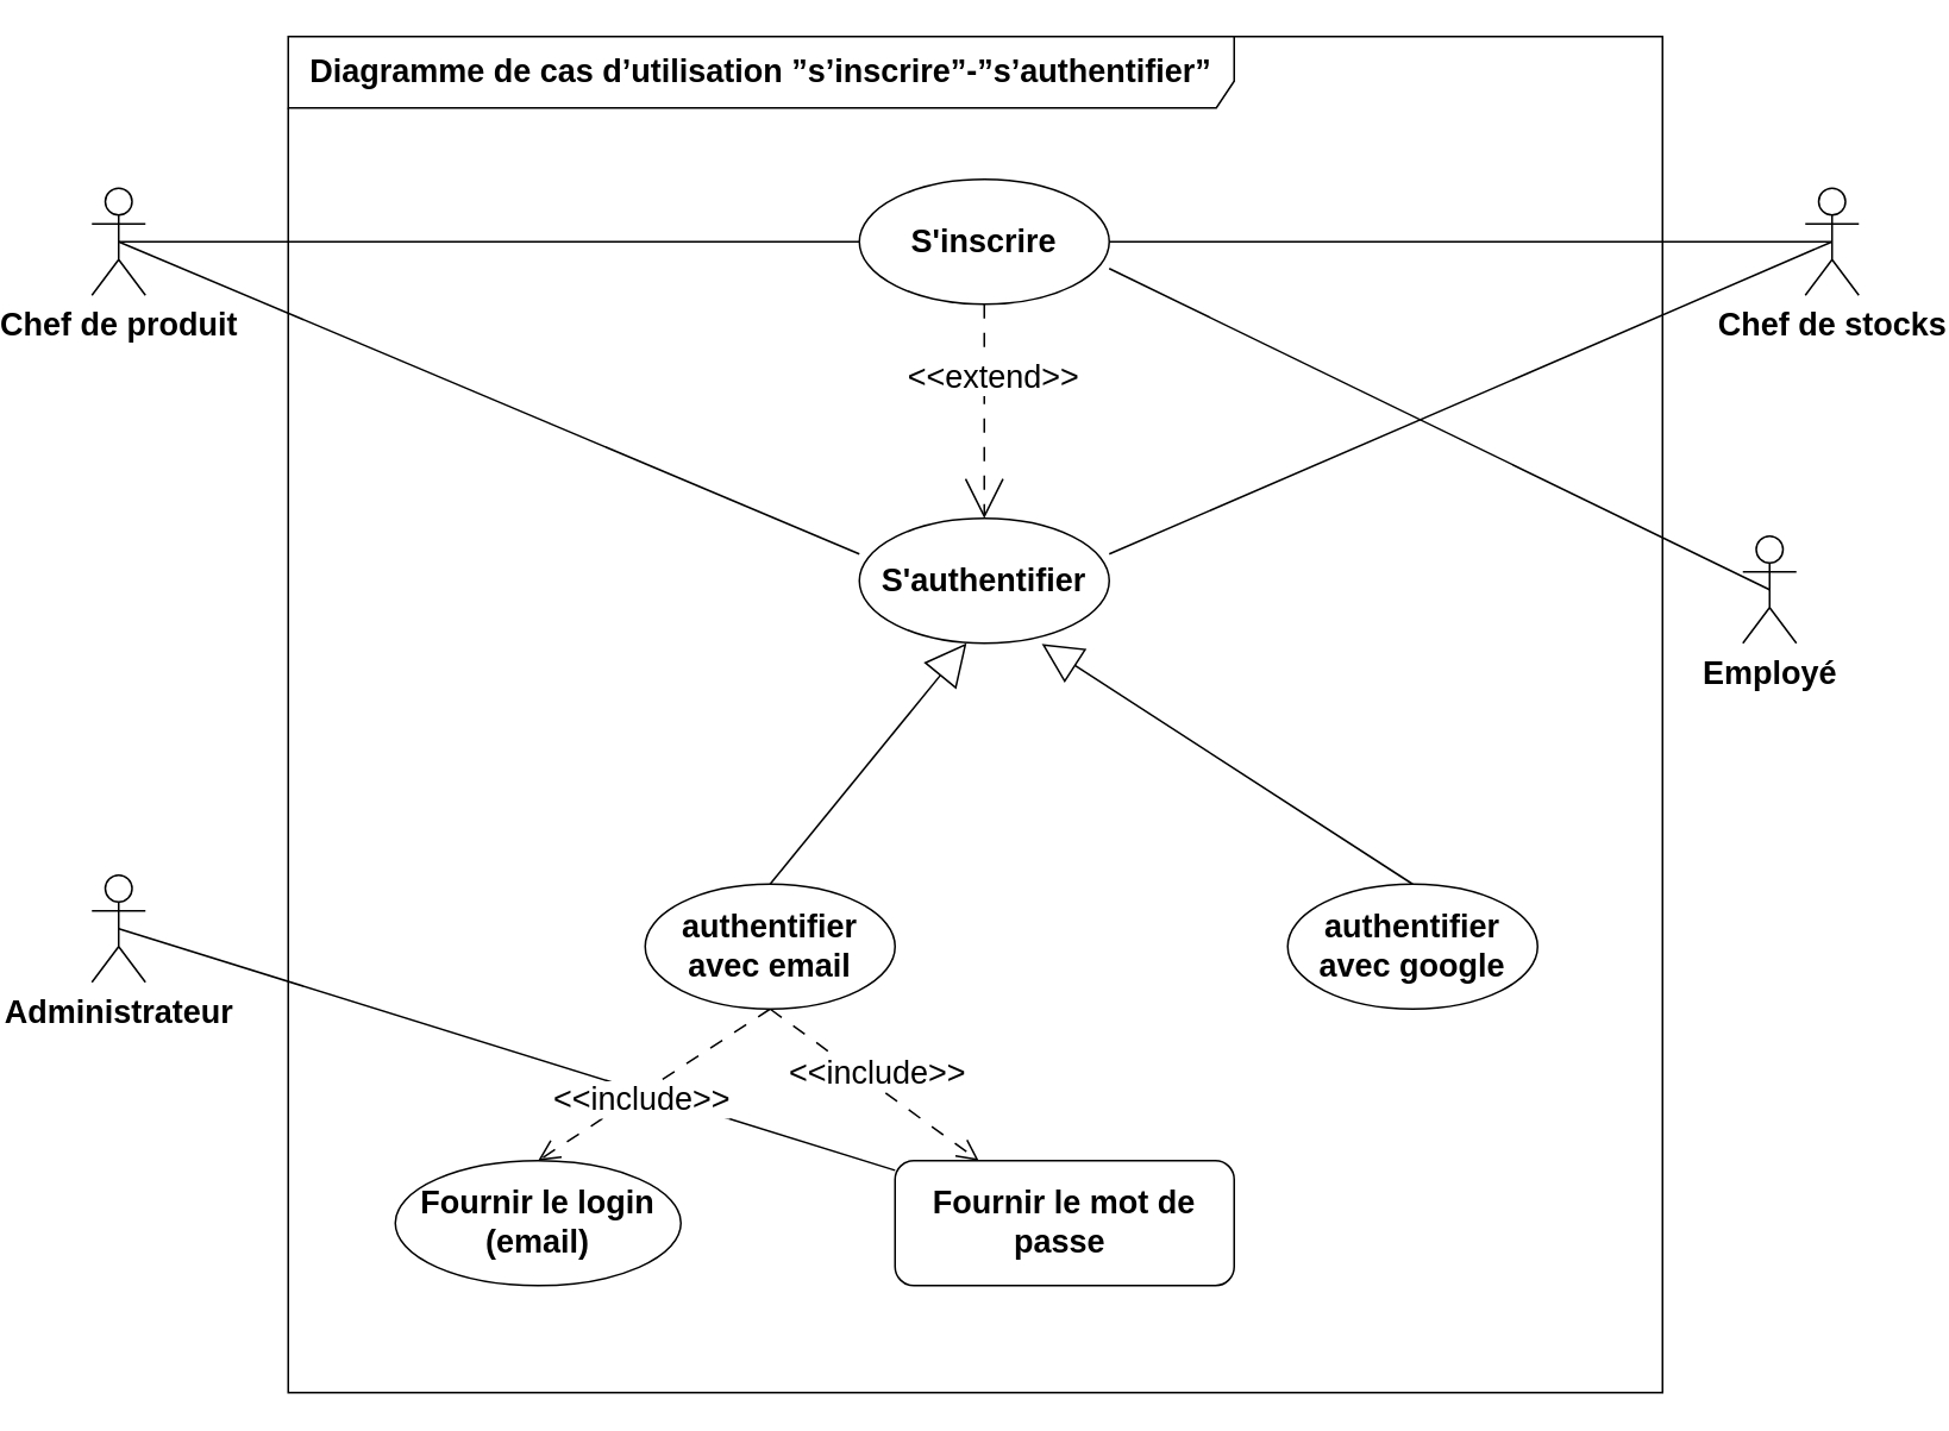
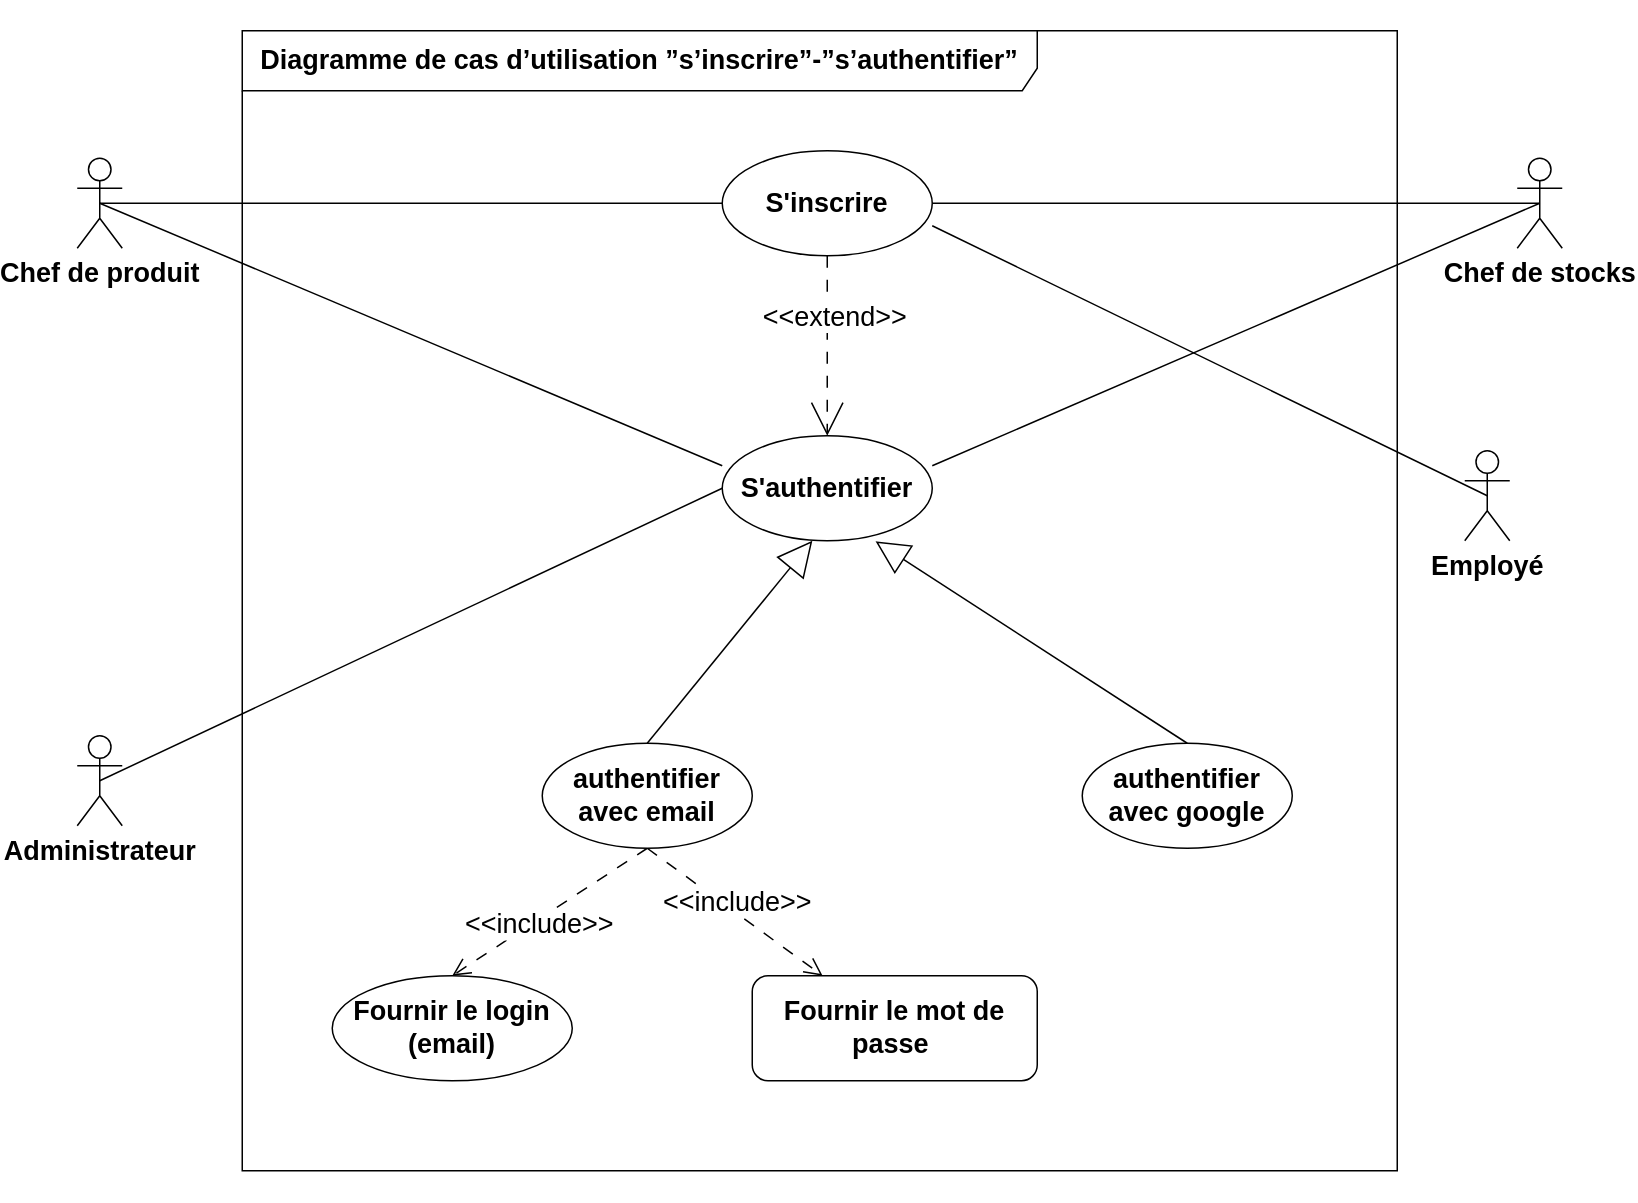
  <mxCell id="0" />
  <mxCell id="1" parent="0" />
  <mxCell id="2" value="&lt;b&gt;&lt;font style=&quot;font-size: 18px;&quot;&gt;Diagramme de cas d’utilisation ”s’inscrire”-”s’authentifier”&lt;/font&gt;&lt;/b&gt;" style="shape=umlFrame;whiteSpace=wrap;html=1;pointerEvents=0;width=530;height=40;" vertex="1" parent="1"><mxGeometry x="130" y="20" width="770" height="760" as="geometry" /></mxCell>
  <mxCell id="3" style="rounded=0;orthogonalLoop=1;jettySize=auto;html=1;exitX=0.5;exitY=0.5;exitDx=0;exitDy=0;exitPerimeter=0;entryX=1;entryY=0.5;entryDx=0;entryDy=0;endArrow=none;endFill=0;" edge="1" parent="1" source="4" target="16"><mxGeometry relative="1" as="geometry" /></mxCell>
  <mxCell id="4" value="&lt;b&gt;&lt;font style=&quot;font-size: 18px;&quot;&gt;Chef de stocks&lt;/font&gt;&lt;/b&gt;" style="shape=umlActor;verticalLabelPosition=bottom;verticalAlign=top;html=1;" vertex="1" parent="1"><mxGeometry x="980" y="105" width="30" height="60" as="geometry" /></mxCell>
  <mxCell id="5" value="&lt;font style=&quot;font-size: 18px;&quot;&gt;&lt;b&gt;Employé&lt;/b&gt;&lt;/font&gt;" style="shape=umlActor;verticalLabelPosition=bottom;verticalAlign=top;html=1;" vertex="1" parent="1"><mxGeometry x="945" y="300" width="30" height="60" as="geometry" /></mxCell>
  <mxCell id="6" style="rounded=0;orthogonalLoop=1;jettySize=auto;html=1;exitX=0.5;exitY=0.5;exitDx=0;exitDy=0;exitPerimeter=0;entryX=0;entryY=0.5;entryDx=0;entryDy=0;endArrow=none;endFill=0;" edge="1" parent="1" source="8" target="16"><mxGeometry relative="1" as="geometry" /></mxCell>
  <mxCell id="7" style="rounded=0;orthogonalLoop=1;jettySize=auto;html=1;exitX=0.5;exitY=0.5;exitDx=0;exitDy=0;exitPerimeter=0;endArrow=none;endFill=0;" edge="1" parent="1" source="8"><mxGeometry relative="1" as="geometry"><mxPoint x="450" y="310" as="targetPoint" /></mxGeometry></mxCell>
  <mxCell id="8" value="&lt;font style=&quot;font-size: 18px;&quot;&gt;&lt;b&gt;Chef de produit&lt;/b&gt;&lt;/font&gt;" style="shape=umlActor;verticalLabelPosition=bottom;verticalAlign=top;html=1;" vertex="1" parent="1"><mxGeometry x="20" y="105" width="30" height="60" as="geometry" /></mxCell>
- <mxCell id="9" style="rounded=0;orthogonalLoop=1;jettySize=auto;html=1;exitX=0.5;exitY=0.5;exitDx=0;exitDy=0;exitPerimeter=0;endArrow=none;endFill=0;" edge="1" parent="1" source="10" target="11"><mxGeometry relative="1" as="geometry" /></mxCell>
+ <mxCell id="9" style="rounded=0;orthogonalLoop=1;jettySize=auto;html=1;exitX=0.5;exitY=0.5;exitDx=0;exitDy=0;exitPerimeter=0;entryX=0;entryY=0.5;entryDx=0;entryDy=0;endArrow=none;endFill=0;" edge="1" parent="1" source="10" target="13"><mxGeometry relative="1" as="geometry" /></mxCell>
  <mxCell id="10" value="&lt;font style=&quot;font-size: 18px;&quot;&gt;&lt;b&gt;Administrateur&lt;/b&gt;&lt;/font&gt;" style="shape=umlActor;verticalLabelPosition=bottom;verticalAlign=top;html=1;" vertex="1" parent="1"><mxGeometry x="20" y="490" width="30" height="60" as="geometry" /></mxCell>
  <mxCell id="11" value="&lt;font style=&quot;font-size: 18px;&quot;&gt;&lt;b&gt;Fournir le mot de passe&amp;nbsp;&lt;/b&gt;&lt;/font&gt;" style="whiteSpace=wrap;html=1;rounded=1;" vertex="1" parent="1"><mxGeometry x="470" y="650" width="190" height="70" as="geometry" /></mxCell>
  <mxCell id="12" value="&lt;font style=&quot;font-size: 18px;&quot;&gt;&lt;b&gt;authentifier avec google&lt;/b&gt;&lt;/font&gt;" style="ellipse;whiteSpace=wrap;html=1;" vertex="1" parent="1"><mxGeometry x="690" y="495" width="140" height="70" as="geometry" /></mxCell>
  <mxCell id="13" value="&lt;font style=&quot;font-size: 18px;&quot;&gt;&lt;b&gt;S'authentifier&lt;/b&gt;&lt;/font&gt;" style="ellipse;whiteSpace=wrap;html=1;" vertex="1" parent="1"><mxGeometry x="450" y="290" width="140" height="70" as="geometry" /></mxCell>
  <mxCell id="14" style="edgeStyle=orthogonalEdgeStyle;rounded=0;orthogonalLoop=1;jettySize=auto;html=1;exitX=0.5;exitY=1;exitDx=0;exitDy=0;entryX=0.5;entryY=0;entryDx=0;entryDy=0;dashed=1;dashPattern=8 8;endArrow=open;endFill=0;strokeWidth=1;endSize=20;" edge="1" parent="1" source="16" target="13"><mxGeometry relative="1" as="geometry" /></mxCell>
  <mxCell id="15" value="&lt;font style=&quot;font-size: 18px;&quot;&gt;&amp;lt;&amp;lt;extend&amp;gt;&amp;gt;&lt;/font&gt;" style="edgeLabel;html=1;align=center;verticalAlign=middle;resizable=0;points=[];" vertex="1" connectable="0" parent="14"><mxGeometry x="-0.335" y="4" relative="1" as="geometry"><mxPoint as="offset" /></mxGeometry></mxCell>
  <mxCell id="16" value="&lt;b&gt;&lt;font style=&quot;font-size: 18px;&quot;&gt;S'inscrire&lt;/font&gt;&lt;/b&gt;" style="ellipse;whiteSpace=wrap;html=1;" vertex="1" parent="1"><mxGeometry x="450" y="100" width="140" height="70" as="geometry" /></mxCell>
  <mxCell id="17" value="&lt;b&gt;&lt;font style=&quot;font-size: 18px;&quot;&gt;Fournir le login (email)&lt;/font&gt;&lt;/b&gt;" style="ellipse;whiteSpace=wrap;html=1;" vertex="1" parent="1"><mxGeometry x="190" y="650" width="160" height="70" as="geometry" /></mxCell>
  <mxCell id="18" style="rounded=0;orthogonalLoop=1;jettySize=auto;html=1;exitX=0.5;exitY=1;exitDx=0;exitDy=0;endArrow=open;endFill=0;dashed=1;dashPattern=8 8;endSize=10;" edge="1" parent="1" source="22" target="11"><mxGeometry relative="1" as="geometry" /></mxCell>
  <mxCell id="19" value="&lt;font style=&quot;font-size: 18px;&quot;&gt;&amp;lt;&amp;lt;include&amp;gt;&amp;gt;&lt;/font&gt;" style="edgeLabel;html=1;align=center;verticalAlign=middle;resizable=0;points=[];" vertex="1" connectable="0" parent="18"><mxGeometry x="-0.04" y="6" relative="1" as="geometry"><mxPoint as="offset" /></mxGeometry></mxCell>
  <mxCell id="20" style="rounded=0;orthogonalLoop=1;jettySize=auto;html=1;exitX=0.5;exitY=1;exitDx=0;exitDy=0;entryX=0.5;entryY=0;entryDx=0;entryDy=0;endArrow=open;endFill=0;dashed=1;dashPattern=8 8;endSize=10;" edge="1" parent="1" source="22" target="17"><mxGeometry relative="1" as="geometry" /></mxCell>
  <mxCell id="21" value="&lt;font style=&quot;font-size: 18px;&quot;&gt;&amp;lt;&amp;lt;include&amp;gt;&amp;gt;&lt;/font&gt;" style="edgeLabel;html=1;align=center;verticalAlign=middle;resizable=0;points=[];" vertex="1" connectable="0" parent="20"><mxGeometry x="0.141" y="2" relative="1" as="geometry"><mxPoint x="1" as="offset" /></mxGeometry></mxCell>
  <mxCell id="22" value="&lt;font style=&quot;font-size: 18px;&quot;&gt;&lt;b&gt;authentifier avec email&lt;/b&gt;&lt;/font&gt;" style="ellipse;whiteSpace=wrap;html=1;" vertex="1" parent="1"><mxGeometry x="330" y="495" width="140" height="70" as="geometry" /></mxCell>
  <mxCell id="23" style="rounded=0;orthogonalLoop=1;jettySize=auto;html=1;exitX=0.5;exitY=0.5;exitDx=0;exitDy=0;exitPerimeter=0;entryX=1;entryY=0.286;entryDx=0;entryDy=0;entryPerimeter=0;endArrow=none;endFill=0;" edge="1" parent="1" source="4" target="13"><mxGeometry relative="1" as="geometry" /></mxCell>
  <mxCell id="24" style="rounded=0;orthogonalLoop=1;jettySize=auto;html=1;exitX=0.5;exitY=0.5;exitDx=0;exitDy=0;exitPerimeter=0;entryX=1;entryY=0.714;entryDx=0;entryDy=0;entryPerimeter=0;endArrow=none;endFill=0;" edge="1" parent="1" source="5" target="16"><mxGeometry relative="1" as="geometry" /></mxCell>
  <mxCell id="25" style="rounded=0;orthogonalLoop=1;jettySize=auto;html=1;exitX=0.5;exitY=0;exitDx=0;exitDy=0;entryX=0.73;entryY=1.005;entryDx=0;entryDy=0;entryPerimeter=0;endArrow=block;endFill=0;targetPerimeterSpacing=0;endSize=20;" edge="1" parent="1" source="12" target="13"><mxGeometry relative="1" as="geometry" /></mxCell>
  <mxCell id="26" style="rounded=0;orthogonalLoop=1;jettySize=auto;html=1;exitX=0.5;exitY=0;exitDx=0;exitDy=0;entryX=0.429;entryY=1;entryDx=0;entryDy=0;entryPerimeter=0;endArrow=block;endFill=0;endSize=21;" edge="1" parent="1" source="22" target="13"><mxGeometry relative="1" as="geometry" /></mxCell>
